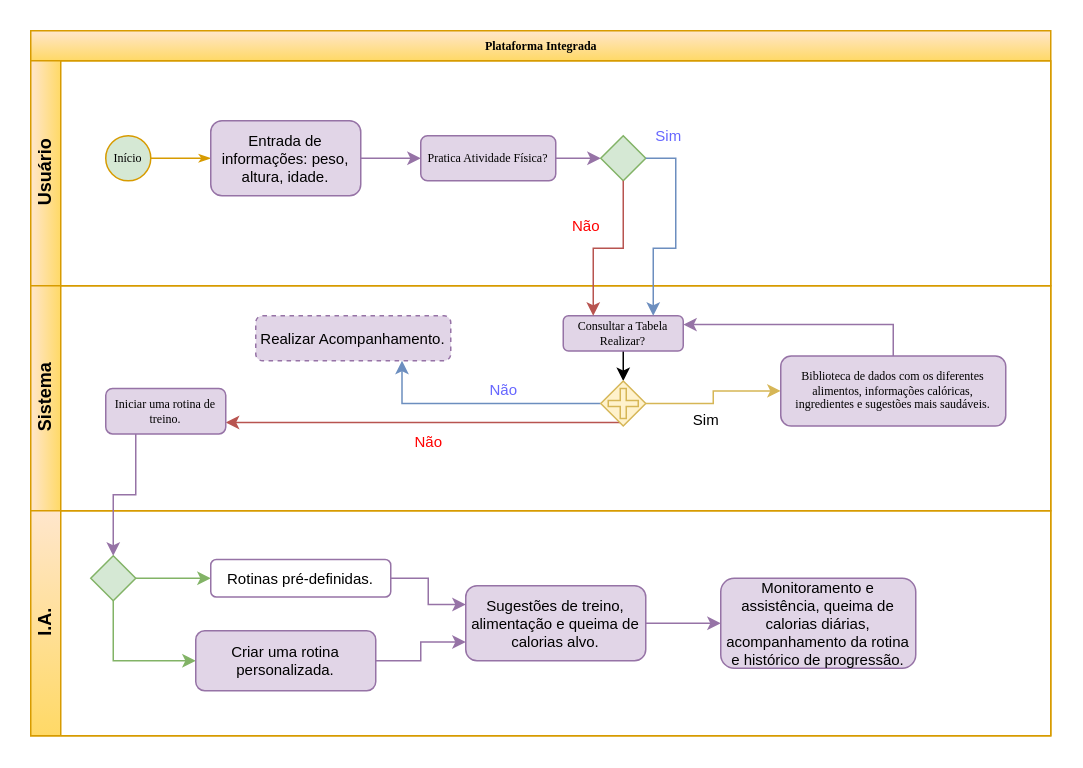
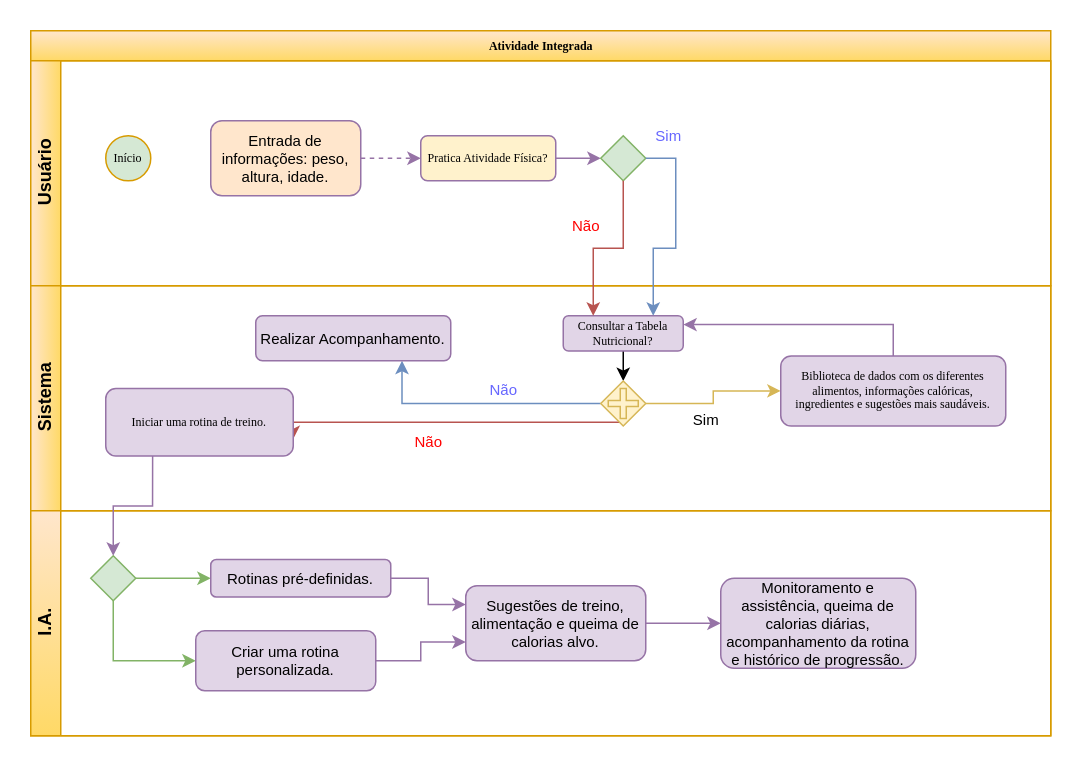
  <mxCell id="0" />
  <mxCell id="1" parent="0" />
- <mxCell id="2" value="Plataforma Integrada" style="swimlane;html=1;childLayout=stackLayout;horizontal=1;startSize=20;horizontalStack=0;rounded=0;shadow=0;labelBackgroundColor=none;strokeWidth=1;fontFamily=Verdana;fontSize=8;align=center;fillColor=#ffe6cc;strokeColor=#d79b00;gradientColor=#FFD966;gradientDirection=south;" parent="1" vertex="1"><mxGeometry x="20" y="20" width="680" height="470" as="geometry" /></mxCell>
+ <mxCell id="2" value="Atividade Integrada" style="swimlane;html=1;childLayout=stackLayout;horizontal=1;startSize=20;horizontalStack=0;rounded=0;shadow=0;labelBackgroundColor=none;strokeWidth=1;fontFamily=Verdana;fontSize=8;align=center;fillColor=#ffe6cc;strokeColor=#d79b00;gradientColor=#FFD966;gradientDirection=south;" parent="1" vertex="1"><mxGeometry x="20" y="20" width="680" height="470" as="geometry" /></mxCell>
  <mxCell id="3" value="Usuário" style="swimlane;html=1;startSize=20;horizontal=0;fillColor=#ffe6cc;strokeColor=#d79b00;gradientColor=#FFD966;gradientDirection=east;" parent="2" vertex="1"><mxGeometry y="20" width="680" height="150" as="geometry" /></mxCell>
- <mxCell id="4" style="edgeStyle=orthogonalEdgeStyle;rounded=0;html=1;labelBackgroundColor=none;startArrow=none;startFill=0;startSize=5;endArrow=classicThin;endFill=1;endSize=5;jettySize=auto;orthogonalLoop=1;strokeWidth=1;fontFamily=Verdana;fontSize=8;fillColor=#ffe6cc;strokeColor=#d79b00;" parent="3" source="5" target="7" edge="1"><mxGeometry relative="1" as="geometry" /></mxCell>
  <mxCell id="5" value="Início" style="ellipse;whiteSpace=wrap;html=1;rounded=0;shadow=0;labelBackgroundColor=none;strokeWidth=1;fontFamily=Verdana;fontSize=8;align=center;fillColor=#d5e8d4;strokeColor=#d79b00;" parent="3" vertex="1"><mxGeometry x="50" y="50" width="30" height="30" as="geometry" /></mxCell>
- <mxCell id="6" style="edgeStyle=orthogonalEdgeStyle;rounded=0;orthogonalLoop=1;jettySize=auto;html=1;exitX=1;exitY=0.5;exitDx=0;exitDy=0;entryX=0;entryY=0.5;entryDx=0;entryDy=0;fontSize=10;fillColor=#e1d5e7;strokeColor=#9673a6;" edge="1" parent="3" source="7" target="9"><mxGeometry relative="1" as="geometry" /></mxCell>
- <mxCell id="7" value="&lt;span style=&quot;font-family: Helvetica; font-size: 10px;&quot;&gt;Entrada de informações: peso, altura, idade.&lt;/span&gt;" style="rounded=1;whiteSpace=wrap;html=1;shadow=0;labelBackgroundColor=none;strokeWidth=1;fontFamily=Verdana;fontSize=8;align=center;fillColor=#e1d5e7;strokeColor=#9673a6;" parent="3" vertex="1"><mxGeometry x="120" y="40" width="100" height="50" as="geometry" /></mxCell>
+ <mxCell id="6" style="edgeStyle=orthogonalEdgeStyle;rounded=0;orthogonalLoop=1;jettySize=auto;html=1;exitX=1;exitY=0.5;exitDx=0;exitDy=0;entryX=0;entryY=0.5;entryDx=0;entryDy=0;fontSize=10;fillColor=#e1d5e7;strokeColor=#9673a6;dashed=1;" edge="1" parent="3" source="7" target="9"><mxGeometry relative="1" as="geometry" /></mxCell>
+ <mxCell id="7" value="&lt;span style=&quot;font-family: Helvetica; font-size: 10px;&quot;&gt;Entrada de informações: peso, altura, idade.&lt;/span&gt;" style="rounded=1;whiteSpace=wrap;html=1;shadow=0;labelBackgroundColor=none;strokeWidth=1;fontFamily=Verdana;fontSize=8;align=center;fillColor=#ffe6cc;strokeColor=#9673a6;" parent="3" vertex="1"><mxGeometry x="120" y="40" width="100" height="50" as="geometry" /></mxCell>
  <mxCell id="8" style="edgeStyle=orthogonalEdgeStyle;rounded=0;orthogonalLoop=1;jettySize=auto;html=1;exitX=1;exitY=0.5;exitDx=0;exitDy=0;entryX=0;entryY=0.5;entryDx=0;entryDy=0;fontSize=10;fillColor=#e1d5e7;strokeColor=#9673a6;" edge="1" parent="3" source="9" target="10"><mxGeometry relative="1" as="geometry" /></mxCell>
- <mxCell id="9" value="Pratica Atividade Física?" style="rounded=1;whiteSpace=wrap;html=1;shadow=0;labelBackgroundColor=none;strokeWidth=1;fontFamily=Verdana;fontSize=8;align=center;fillColor=#e1d5e7;strokeColor=#9673a6;" parent="3" vertex="1"><mxGeometry x="260" y="50" width="90" height="30" as="geometry" /></mxCell>
+ <mxCell id="9" value="Pratica Atividade Física?" style="rounded=1;whiteSpace=wrap;html=1;shadow=0;labelBackgroundColor=none;strokeWidth=1;fontFamily=Verdana;fontSize=8;align=center;fillColor=#fff2cc;strokeColor=#9673a6;" parent="3" vertex="1"><mxGeometry x="260" y="50" width="90" height="30" as="geometry" /></mxCell>
  <mxCell id="10" value="" style="rhombus;whiteSpace=wrap;html=1;labelBackgroundColor=none;labelBorderColor=none;fontSize=10;fillColor=#d5e8d4;strokeColor=#82b366;" vertex="1" parent="3"><mxGeometry x="380" y="50" width="30" height="30" as="geometry" /></mxCell>
  <mxCell id="11" value="Não" style="text;html=1;align=center;verticalAlign=middle;resizable=0;points=[];autosize=1;strokeColor=none;fillColor=none;fontSize=10;fontColor=#FF0000;" vertex="1" parent="3"><mxGeometry x="355" y="100" width="30" height="20" as="geometry" /></mxCell>
  <mxCell id="12" value="Sim" style="text;html=1;align=center;verticalAlign=middle;resizable=0;points=[];autosize=1;strokeColor=none;fillColor=none;fontSize=10;fontColor=#6666FF;" vertex="1" parent="3"><mxGeometry x="410" y="40" width="30" height="20" as="geometry" /></mxCell>
  <mxCell id="13" value="Sistema" style="swimlane;html=1;startSize=20;horizontal=0;fillColor=#ffe6cc;strokeColor=#d79b00;gradientColor=#FFD966;gradientDirection=east;" parent="2" vertex="1"><mxGeometry y="170" width="680" height="150" as="geometry" /></mxCell>
  <mxCell id="14" style="edgeStyle=orthogonalEdgeStyle;rounded=0;orthogonalLoop=1;jettySize=auto;html=1;exitX=0.5;exitY=1;exitDx=0;exitDy=0;entryX=0.5;entryY=0;entryDx=0;entryDy=0;entryPerimeter=0;fontSize=10;fontColor=default;" edge="1" parent="13" source="15" target="19"><mxGeometry relative="1" as="geometry" /></mxCell>
- <mxCell id="15" value="Consultar a Tabela Realizar?" style="rounded=1;whiteSpace=wrap;html=1;shadow=0;labelBackgroundColor=none;strokeWidth=1;fontFamily=Verdana;fontSize=8;align=center;fillColor=#e1d5e7;strokeColor=#9673a6;" parent="13" vertex="1"><mxGeometry x="355" y="20" width="80" height="23.5" as="geometry" /></mxCell>
+ <mxCell id="15" value="Consultar a Tabela Nutricional?" style="rounded=1;whiteSpace=wrap;html=1;shadow=0;labelBackgroundColor=none;strokeWidth=1;fontFamily=Verdana;fontSize=8;align=center;fillColor=#e1d5e7;strokeColor=#9673a6;" parent="13" vertex="1"><mxGeometry x="355" y="20" width="80" height="23.5" as="geometry" /></mxCell>
  <mxCell id="16" style="edgeStyle=orthogonalEdgeStyle;rounded=0;orthogonalLoop=1;jettySize=auto;html=1;exitX=1;exitY=0.5;exitDx=0;exitDy=0;exitPerimeter=0;entryX=0;entryY=0.5;entryDx=0;entryDy=0;fontSize=10;fontColor=default;fillColor=#fff2cc;strokeColor=#d6b656;" edge="1" parent="13" source="19" target="21"><mxGeometry relative="1" as="geometry" /></mxCell>
  <mxCell id="17" style="edgeStyle=orthogonalEdgeStyle;rounded=0;orthogonalLoop=1;jettySize=auto;html=1;exitX=0;exitY=0.5;exitDx=0;exitDy=0;exitPerimeter=0;entryX=0.75;entryY=1;entryDx=0;entryDy=0;fontSize=10;fontColor=#6666FF;fillColor=#dae8fc;strokeColor=#6c8ebf;" edge="1" parent="13" source="19" target="23"><mxGeometry relative="1" as="geometry" /></mxCell>
  <mxCell id="18" style="edgeStyle=orthogonalEdgeStyle;rounded=0;orthogonalLoop=1;jettySize=auto;html=1;exitX=0.5;exitY=1;exitDx=0;exitDy=0;exitPerimeter=0;entryX=1;entryY=0.75;entryDx=0;entryDy=0;fontSize=10;fontColor=#6666FF;fillColor=#f8cecc;strokeColor=#b85450;" edge="1" parent="13" source="19" target="24"><mxGeometry relative="1" as="geometry"><Array as="points"><mxPoint x="395" y="91" /></Array></mxGeometry></mxCell>
  <mxCell id="19" value="" style="strokeWidth=1;html=1;shape=mxgraph.flowchart.decision;whiteSpace=wrap;rounded=1;shadow=0;labelBackgroundColor=none;fontFamily=Verdana;fontSize=8;align=center;fillColor=#fff2cc;strokeColor=#d6b656;" parent="13" vertex="1"><mxGeometry x="380" y="63.5" width="30" height="30" as="geometry" /></mxCell>
  <mxCell id="20" style="edgeStyle=orthogonalEdgeStyle;rounded=0;orthogonalLoop=1;jettySize=auto;html=1;exitX=0.5;exitY=0;exitDx=0;exitDy=0;entryX=1;entryY=0.25;entryDx=0;entryDy=0;fontSize=10;fontColor=#6666FF;fillColor=#e1d5e7;strokeColor=#9673a6;" edge="1" parent="13" source="21" target="15"><mxGeometry relative="1" as="geometry" /></mxCell>
  <mxCell id="21" value="Biblioteca de dados com os diferentes alimentos, informações calóricas, ingredientes e sugestões mais saudáveis." style="rounded=1;whiteSpace=wrap;html=1;shadow=0;labelBackgroundColor=none;strokeWidth=1;fontFamily=Verdana;fontSize=8;align=center;fillColor=#e1d5e7;strokeColor=#9673a6;" parent="13" vertex="1"><mxGeometry x="500" y="46.75" width="150" height="46.75" as="geometry" /></mxCell>
  <mxCell id="22" value="" style="shape=cross;whiteSpace=wrap;html=1;labelBackgroundColor=none;labelBorderColor=none;fontSize=10;fillColor=#fff2cc;strokeColor=#d6b656;" vertex="1" parent="13"><mxGeometry x="385" y="68.5" width="20" height="20" as="geometry" /></mxCell>
- <mxCell id="23" value="&lt;span style=&quot;&quot;&gt;Realizar Acompanhamento.&lt;/span&gt;" style="rounded=1;whiteSpace=wrap;html=1;labelBackgroundColor=none;labelBorderColor=none;fontSize=10;fillColor=#e1d5e7;strokeColor=#9673a6;gradientColor=none;dashed=1;" vertex="1" parent="13"><mxGeometry x="150" y="20" width="130" height="30" as="geometry" /></mxCell>
- <mxCell id="24" value="Iniciar uma rotina de treino." style="rounded=1;whiteSpace=wrap;html=1;shadow=0;labelBackgroundColor=none;strokeWidth=1;fontFamily=Verdana;fontSize=8;align=center;fillColor=#e1d5e7;strokeColor=#9673a6;" parent="13" vertex="1"><mxGeometry x="50" y="68.5" width="80" height="30.25" as="geometry" /></mxCell>
+ <mxCell id="23" value="&lt;span style=&quot;&quot;&gt;Realizar Acompanhamento.&lt;/span&gt;" style="rounded=1;whiteSpace=wrap;html=1;labelBackgroundColor=none;labelBorderColor=none;fontSize=10;fillColor=#e1d5e7;strokeColor=#9673a6;gradientColor=none;" vertex="1" parent="13"><mxGeometry x="150" y="20" width="130" height="30" as="geometry" /></mxCell>
+ <mxCell id="24" value="Iniciar uma rotina de treino." style="rounded=1;whiteSpace=wrap;html=1;shadow=0;labelBackgroundColor=none;strokeWidth=1;fontFamily=Verdana;fontSize=8;align=center;fillColor=#e1d5e7;strokeColor=#9673a6;" parent="13" vertex="1"><mxGeometry x="50" y="68.5" width="125" height="45" as="geometry" /></mxCell>
  <mxCell id="25" value="Sim" style="text;html=1;align=center;verticalAlign=middle;resizable=0;points=[];autosize=1;strokeColor=none;fillColor=none;fontSize=10;" vertex="1" parent="13"><mxGeometry x="435" y="78.75" width="30" height="20" as="geometry" /></mxCell>
  <mxCell id="26" value="Não" style="text;html=1;align=center;verticalAlign=middle;resizable=0;points=[];autosize=1;strokeColor=none;fillColor=none;fontSize=10;fontColor=#FF0000;" vertex="1" parent="13"><mxGeometry x="250" y="93.5" width="30" height="20" as="geometry" /></mxCell>
  <mxCell id="27" value="Não" style="text;html=1;align=center;verticalAlign=middle;resizable=0;points=[];autosize=1;strokeColor=none;fillColor=none;fontSize=10;fontColor=#6666FF;" vertex="1" parent="13"><mxGeometry x="300" y="58.75" width="30" height="20" as="geometry" /></mxCell>
  <mxCell id="28" value="I.A." style="swimlane;html=1;startSize=20;horizontal=0;fillColor=#ffe6cc;strokeColor=#d79b00;gradientColor=#FFD966;" parent="2" vertex="1"><mxGeometry y="320" width="680" height="150" as="geometry" /></mxCell>
  <mxCell id="29" style="edgeStyle=orthogonalEdgeStyle;rounded=0;orthogonalLoop=1;jettySize=auto;html=1;exitX=1;exitY=0.5;exitDx=0;exitDy=0;exitPerimeter=0;entryX=0;entryY=0.5;entryDx=0;entryDy=0;fontSize=10;fontColor=#000000;fillColor=#d5e8d4;strokeColor=#82b366;" edge="1" parent="28" source="31" target="33"><mxGeometry relative="1" as="geometry" /></mxCell>
  <mxCell id="30" style="edgeStyle=orthogonalEdgeStyle;rounded=0;orthogonalLoop=1;jettySize=auto;html=1;exitX=0.5;exitY=1;exitDx=0;exitDy=0;exitPerimeter=0;entryX=0;entryY=0.5;entryDx=0;entryDy=0;fontSize=10;fontColor=#000000;fillColor=#d5e8d4;strokeColor=#82b366;" edge="1" parent="28" source="31" target="35"><mxGeometry relative="1" as="geometry" /></mxCell>
  <mxCell id="31" value="" style="strokeWidth=1;html=1;shape=mxgraph.flowchart.decision;whiteSpace=wrap;rounded=1;shadow=0;labelBackgroundColor=none;fontFamily=Verdana;fontSize=8;align=center;fillColor=#d5e8d4;strokeColor=#82b366;" parent="28" vertex="1"><mxGeometry x="40" y="30.0" width="30" height="30" as="geometry" /></mxCell>
  <mxCell id="32" style="edgeStyle=orthogonalEdgeStyle;rounded=0;orthogonalLoop=1;jettySize=auto;html=1;exitX=1;exitY=0.5;exitDx=0;exitDy=0;entryX=0;entryY=0.25;entryDx=0;entryDy=0;fontSize=10;fontColor=#000000;fillColor=#e1d5e7;strokeColor=#9673a6;" edge="1" parent="28" source="33" target="37"><mxGeometry relative="1" as="geometry" /></mxCell>
- <mxCell id="33" value="&lt;font color=&quot;#000000&quot;&gt;Rotinas pré-definidas.&lt;/font&gt;" style="rounded=1;whiteSpace=wrap;html=1;labelBackgroundColor=none;labelBorderColor=none;fontSize=10;fillColor=#ffffff;strokeColor=#9673a6;" vertex="1" parent="28"><mxGeometry x="120" y="32.5" width="120" height="25" as="geometry" /></mxCell>
+ <mxCell id="33" value="&lt;font color=&quot;#000000&quot;&gt;Rotinas pré-definidas.&lt;/font&gt;" style="rounded=1;whiteSpace=wrap;html=1;labelBackgroundColor=none;labelBorderColor=none;fontSize=10;fillColor=#e1d5e7;strokeColor=#9673a6;" vertex="1" parent="28"><mxGeometry x="120" y="32.5" width="120" height="25" as="geometry" /></mxCell>
  <mxCell id="34" style="edgeStyle=orthogonalEdgeStyle;rounded=0;orthogonalLoop=1;jettySize=auto;html=1;exitX=1;exitY=0.5;exitDx=0;exitDy=0;entryX=0;entryY=0.75;entryDx=0;entryDy=0;fontSize=10;fontColor=#000000;fillColor=#e1d5e7;strokeColor=#9673a6;" edge="1" parent="28" source="35" target="37"><mxGeometry relative="1" as="geometry" /></mxCell>
  <mxCell id="35" value="Criar uma rotina personalizada." style="rounded=1;whiteSpace=wrap;html=1;labelBackgroundColor=none;labelBorderColor=none;fontSize=10;fillColor=#e1d5e7;strokeColor=#9673a6;" vertex="1" parent="28"><mxGeometry x="110" y="80" width="120" height="40" as="geometry" /></mxCell>
  <mxCell id="36" style="edgeStyle=orthogonalEdgeStyle;rounded=0;orthogonalLoop=1;jettySize=auto;html=1;exitX=1;exitY=0.5;exitDx=0;exitDy=0;entryX=0;entryY=0.5;entryDx=0;entryDy=0;fontSize=10;fontColor=#000000;fillColor=#e1d5e7;strokeColor=#9673a6;" edge="1" parent="28" source="37" target="38"><mxGeometry relative="1" as="geometry" /></mxCell>
  <mxCell id="37" value="Sugestões de treino, alimentação e queima de calorias alvo." style="rounded=1;whiteSpace=wrap;html=1;labelBackgroundColor=none;labelBorderColor=none;fontSize=10;gradientDirection=south;fillColor=#e1d5e7;strokeColor=#9673a6;" vertex="1" parent="28"><mxGeometry x="290" y="50" width="120" height="50" as="geometry" /></mxCell>
  <mxCell id="38" value="Monitoramento e assistência, queima de calorias diárias, acompanhamento da rotina e histórico de progressão." style="rounded=1;whiteSpace=wrap;html=1;labelBackgroundColor=none;labelBorderColor=none;fontSize=10;gradientDirection=south;fillColor=#e1d5e7;strokeColor=#9673a6;" vertex="1" parent="28"><mxGeometry x="460" y="45" width="130" height="60" as="geometry" /></mxCell>
  <mxCell id="39" style="edgeStyle=orthogonalEdgeStyle;rounded=0;orthogonalLoop=1;jettySize=auto;html=1;exitX=0.5;exitY=1;exitDx=0;exitDy=0;entryX=0.25;entryY=0;entryDx=0;entryDy=0;fontSize=10;fontColor=default;fillColor=#f8cecc;strokeColor=#b85450;" edge="1" parent="2" source="10" target="15"><mxGeometry relative="1" as="geometry" /></mxCell>
  <mxCell id="40" style="edgeStyle=orthogonalEdgeStyle;rounded=0;orthogonalLoop=1;jettySize=auto;html=1;exitX=1;exitY=0.5;exitDx=0;exitDy=0;entryX=0.75;entryY=0;entryDx=0;entryDy=0;fontSize=10;fontColor=default;fillColor=#dae8fc;strokeColor=#6c8ebf;" edge="1" parent="2" source="10" target="15"><mxGeometry relative="1" as="geometry" /></mxCell>
  <mxCell id="41" style="edgeStyle=orthogonalEdgeStyle;rounded=0;orthogonalLoop=1;jettySize=auto;html=1;exitX=0.25;exitY=1;exitDx=0;exitDy=0;entryX=0.5;entryY=0;entryDx=0;entryDy=0;entryPerimeter=0;fontSize=10;fontColor=#000000;fillColor=#e1d5e7;strokeColor=#9673a6;" edge="1" parent="2" source="24" target="31"><mxGeometry relative="1" as="geometry" /></mxCell>
